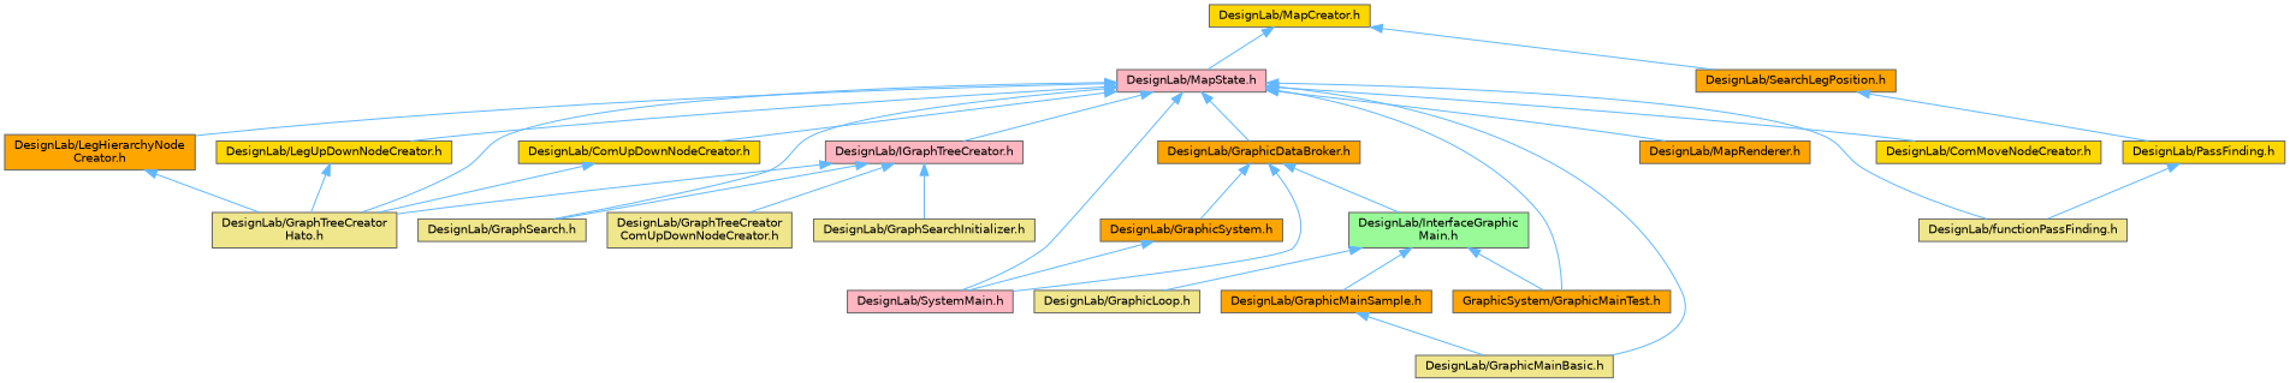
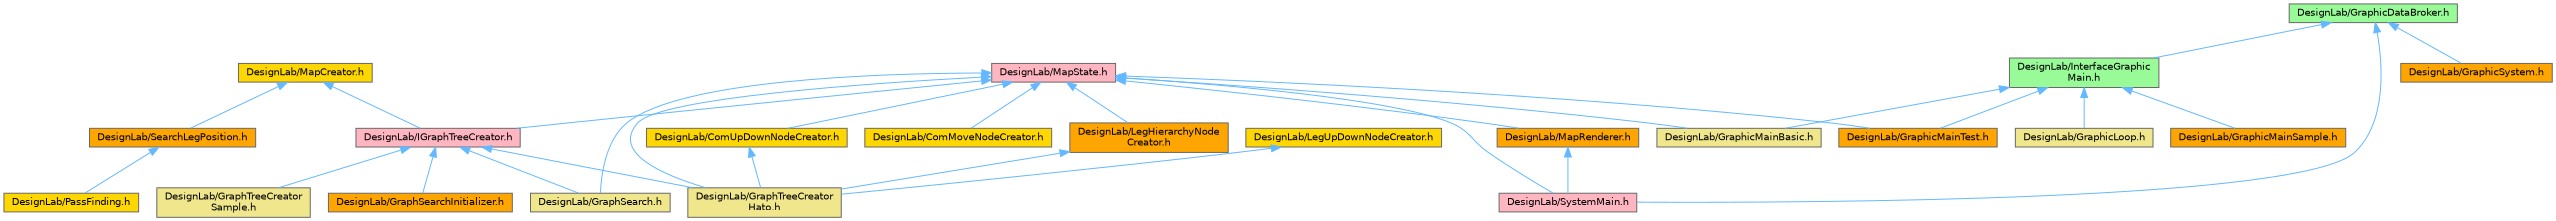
  digraph {
    node [color=grey40 fillcolor=khaki fontname=Helvetica fontsize=10 shape=box style=filled]
    edge [color=steelblue1 dir=back fontname=Helvetica fontsize=10 labelfontname=Helvetica labelfontsize=10 style=solid]
    n1 [color=gray40 fillcolor=gold fontcolor=black height=0.2 label="DesignLab/MapCreator.h" width=0.4]
    n2 [fillcolor=lightpink height=0.2 label="DesignLab/MapState.h" width=0.4]
    n3 [fillcolor=orange height=0.2 label="DesignLab/SearchLegPosition.h" width=0.4]
    n4 [fillcolor=gold height=0.2 label="DesignLab/ComMoveNodeCreator.h" width=0.4]
    n5 [fillcolor=gold height=0.2 label="DesignLab/ComUpDownNodeCreator.h" width=0.4]
    n6 [height=0.2 label="DesignLab/GraphTreeCreator\lHato.h" width=0.4]
    n7 [height=0.2 label="DesignLab/GraphSearch.h" width=0.4]
-   n8 [fillcolor=orange height=0.2 label="DesignLab/GraphicDataBroker.h" width=0.4]
+   n8 [fillcolor=palegreen height=0.2 label="DesignLab/GraphicDataBroker.h" width=0.4]
    n9 [fillcolor=lightpink height=0.2 label="DesignLab/SystemMain.h" width=0.4]
    n10 [height=0.2 label="DesignLab/GraphicMainBasic.h" width=0.4]
-   n11 [fillcolor=orange height=0.2 label="GraphicSystem/GraphicMainTest.h" width=0.4]
+   n11 [fillcolor=orange height=0.2 label="DesignLab/GraphicMainTest.h" width=0.4]
    n12 [fillcolor=lightpink height=0.2 label="DesignLab/IGraphTreeCreator.h" width=0.4]
    n13 [fillcolor=orange height=0.2 label="DesignLab/LegHierarchyNode\lCreator.h" width=0.4]
    n14 [fillcolor=gold height=0.2 label="DesignLab/LegUpDownNodeCreator.h" width=0.4]
    n15 [fillcolor=orange height=0.2 label="DesignLab/MapRenderer.h" width=0.4]
-   n16 [height=0.2 label="DesignLab/functionPassFinding.h" width=0.4]
    n17 [fillcolor=orange height=0.2 label="DesignLab/GraphicSystem.h" width=0.4]
    n18 [fillcolor=palegreen height=0.2 label="DesignLab/InterfaceGraphic\lMain.h" width=0.4]
-   n19 [height=0.2 label="DesignLab/GraphSearchInitializer.h" width=0.4]
-   n20 [height=0.2 label="DesignLab/GraphTreeCreator\lComUpDownNodeCreator.h" width=0.4]
+   n19 [fillcolor=orange height=0.2 label="DesignLab/GraphSearchInitializer.h" width=0.4]
+   n20 [height=0.2 label="DesignLab/GraphTreeCreator\lSample.h" width=0.4]
    n21 [fillcolor=gold height=0.2 label="DesignLab/PassFinding.h" width=0.4]
    n22 [height=0.2 label="DesignLab/GraphicLoop.h" width=0.4]
    n23 [fillcolor=orange height=0.2 label="DesignLab/GraphicMainSample.h" width=0.4]
-   n1 -> n2
+   n1 -> n12
    n1 -> n3
    n2 -> n4
    n2 -> n5
    n2 -> n6
    n2 -> n7
-   n2 -> n8
    n2 -> n9
    n2 -> n10
    n2 -> n11
    n2 -> n12
    n2 -> n13
-   n2 -> n14
    n2 -> n15
-   n2 -> n16
    n3 -> n21
    n5 -> n6
    n8 -> n9
    n8 -> n17
    n8 -> n18
    n12 -> n6
    n12 -> n7
    n12 -> n19
    n12 -> n20
    n13 -> n6
    n14 -> n6
-   n17 -> n9
-   n23 -> n10
+   n15 -> n9
+   n18 -> n10
    n18 -> n11
    n18 -> n22
    n18 -> n23
-   n21 -> n16
  }
